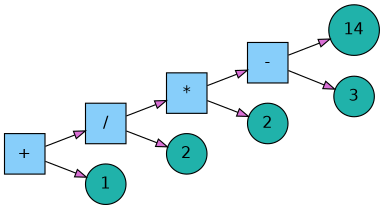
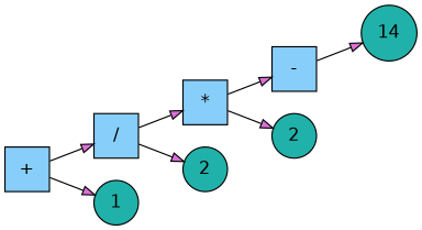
  digraph {
    rankdir=LR
    fontname="DejaVu Sans"
    node [fillcolor=lightseagreen fontname="DejaVu Sans" shape=circle style=filled]
    edge [arrowType=normal fillcolor=orchid fontname="DejaVu Sans"]
    n1 [label=14]
-   n2 [label=3]
    n3 [fillcolor=lightskyblue label="-" shape=square]
    n4 [label=2]
    n5 [fillcolor=lightskyblue label="*" shape=square]
    n6 [label=2]
    n7 [fillcolor=lightskyblue label="/" shape=square]
    n8 [label=1]
    n9 [fillcolor=lightskyblue label="+" shape=square]
    n3 -> n1
-   n3 -> n2
    n5 -> n3
    n5 -> n4
    n7 -> n5
    n7 -> n6
    n9 -> n7
    n9 -> n8
  }
